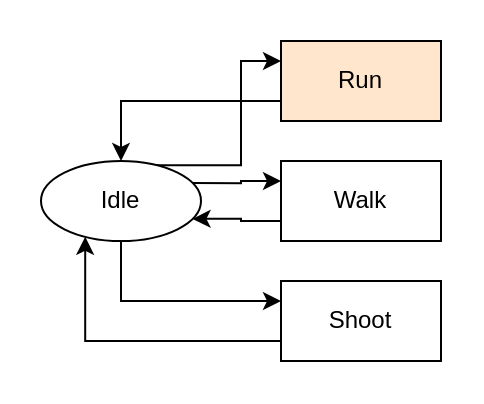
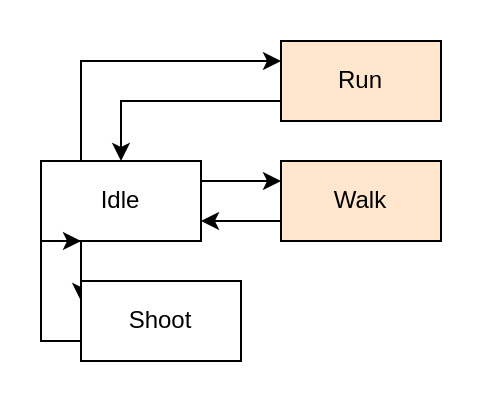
  <mxCell id="0" />
  <mxCell id="1" parent="0" />
  <mxCell id="2" style="edgeStyle=orthogonalEdgeStyle;rounded=0;orthogonalLoop=1;jettySize=auto;html=1;exitX=1;exitY=0.25;exitDx=0;exitDy=0;entryX=0;entryY=0.25;entryDx=0;entryDy=0;" edge="1" parent="1" source="5" target="11"><mxGeometry relative="1" as="geometry" /></mxCell>
  <mxCell id="3" style="edgeStyle=orthogonalEdgeStyle;rounded=0;orthogonalLoop=1;jettySize=auto;html=1;exitX=0.25;exitY=0;exitDx=0;exitDy=0;entryX=0;entryY=0.25;entryDx=0;entryDy=0;" edge="1" parent="1" source="5" target="7"><mxGeometry relative="1" as="geometry" /></mxCell>
  <mxCell id="4" style="edgeStyle=orthogonalEdgeStyle;rounded=0;orthogonalLoop=1;jettySize=auto;html=1;exitX=0.5;exitY=1;exitDx=0;exitDy=0;entryX=0;entryY=0.25;entryDx=0;entryDy=0;" edge="1" parent="1" source="5" target="9"><mxGeometry relative="1" as="geometry" /></mxCell>
- <mxCell id="5" value="Idle" style="ellipse;whiteSpace=wrap;html=1;" vertex="1" parent="1"><mxGeometry x="20" y="80" width="80" height="40" as="geometry" /></mxCell>
+ <mxCell id="5" value="Idle" style="rounded=0;whiteSpace=wrap;html=1;" vertex="1" parent="1"><mxGeometry x="20" y="80" width="80" height="40" as="geometry" /></mxCell>
  <mxCell id="6" style="edgeStyle=orthogonalEdgeStyle;rounded=0;orthogonalLoop=1;jettySize=auto;html=1;exitX=0;exitY=0.75;exitDx=0;exitDy=0;entryX=0.5;entryY=0;entryDx=0;entryDy=0;" edge="1" parent="1" source="7" target="5"><mxGeometry relative="1" as="geometry" /></mxCell>
  <mxCell id="7" value="Run" style="rounded=0;whiteSpace=wrap;html=1;fillColor=#ffe6cc;" vertex="1" parent="1"><mxGeometry x="140" y="20" width="80" height="40" as="geometry" /></mxCell>
  <mxCell id="8" style="edgeStyle=orthogonalEdgeStyle;rounded=0;orthogonalLoop=1;jettySize=auto;html=1;exitX=0;exitY=0.75;exitDx=0;exitDy=0;entryX=0.25;entryY=1;entryDx=0;entryDy=0;" edge="1" parent="1" source="9" target="5"><mxGeometry relative="1" as="geometry" /></mxCell>
- <mxCell id="9" value="Shoot" style="rounded=0;whiteSpace=wrap;html=1;" vertex="1" parent="1"><mxGeometry x="140" y="140" width="80" height="40" as="geometry" /></mxCell>
+ <mxCell id="9" value="Shoot" style="rounded=0;whiteSpace=wrap;html=1;" vertex="1" parent="1"><mxGeometry x="40" y="140" width="80" height="40" as="geometry" /></mxCell>
  <mxCell id="10" style="edgeStyle=orthogonalEdgeStyle;rounded=0;orthogonalLoop=1;jettySize=auto;html=1;exitX=0;exitY=0.75;exitDx=0;exitDy=0;entryX=1;entryY=0.75;entryDx=0;entryDy=0;" edge="1" parent="1" source="11" target="5"><mxGeometry relative="1" as="geometry" /></mxCell>
- <mxCell id="11" value="Walk" style="rounded=0;whiteSpace=wrap;html=1;" vertex="1" parent="1"><mxGeometry x="140" y="80" width="80" height="40" as="geometry" /></mxCell>
+ <mxCell id="11" value="Walk" style="rounded=0;whiteSpace=wrap;html=1;fillColor=#ffe6cc;" vertex="1" parent="1"><mxGeometry x="140" y="80" width="80" height="40" as="geometry" /></mxCell>
